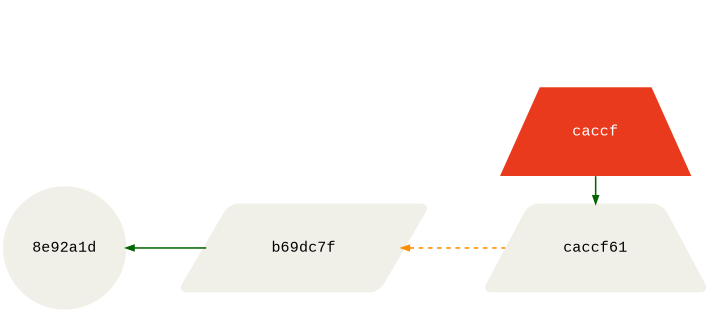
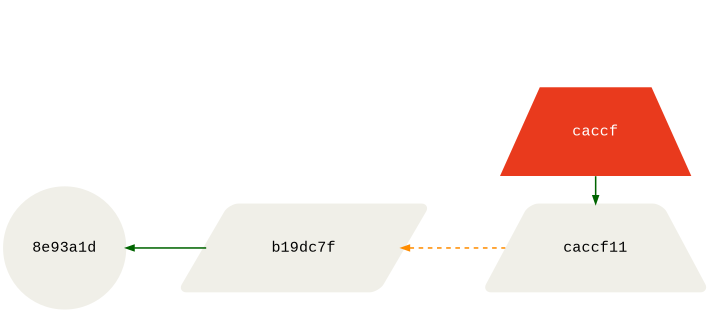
  digraph {
    nodesep=.5
    rankdir=LR
    ranksep=1
    node [fillcolor="#f0efe8" fontname="Menlo, Monaco, Consolas, Lucida Console, Courier New, monospace" fontsize=20 margin=".45,.25" penwidth=0 shape=trapezium style="rounded,filled"]
    edge [color=darkgreen dir=back penwidth=2 style=solid]
-   n1 [label=caccf61 width=2.1]
+   n1 [label=caccf11 width=2.1]
    n2 [fillcolor="#e93a1d" fontcolor="#ffffff" label=caccf style=filled width=2.1]
    HEAD [fillcolor="#e93a1d" fontcolor="#ffffff" shape=box style=invis width=2.1]
-   n4 [label="8e92a1d" shape=circle width=2.1]
-   n5 [label=b69dc7f shape=parallelogram width=2.1]
+   n4 [label="8e93a1d" shape=circle width=2.1]
+   n5 [label=b19dc7f shape=parallelogram width=2.1]
    subgraph cluster_1 {
      style=invis
      subgraph sub_2 {
        rank=same
        style=invis
        n1
        n2
        HEAD
      }
    }
    n1 -> n2
    n2 -> HEAD [color="#8f8a83" style=invis]
    n4 -> n5
    n5 -> n1 [color=darkorange style=dashed]
  }
